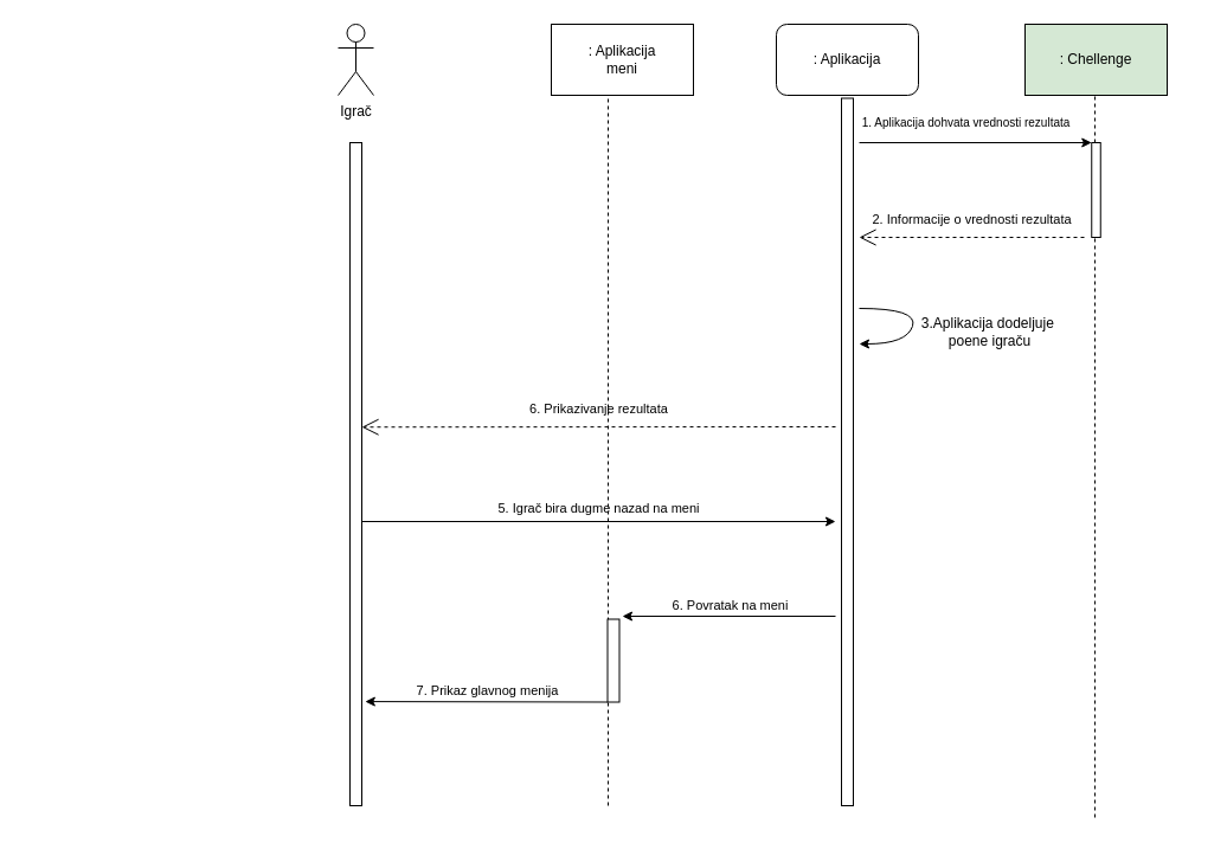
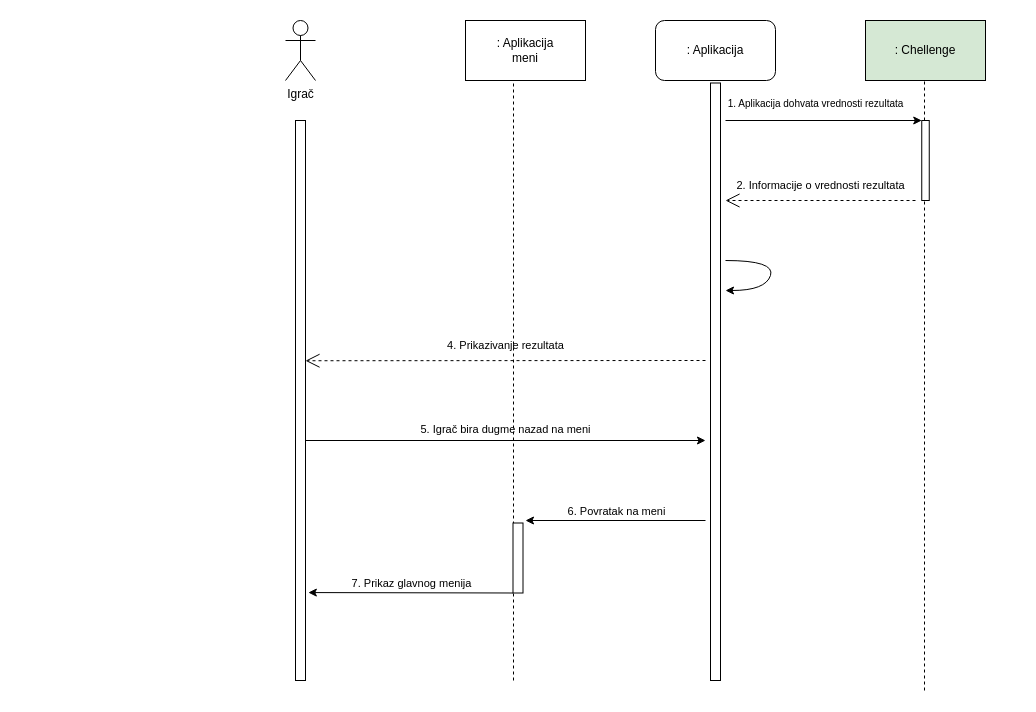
  <mxCell id="0" />
  <mxCell id="1" parent="0" />
  <mxCell id="2" value="Igrač" style="shape=umlActor;verticalLabelPosition=bottom;verticalAlign=top;html=1;outlineConnect=0;labelBackgroundColor=none;" parent="1" vertex="1"><mxGeometry x="285" y="20" width="30" height="60" as="geometry" /></mxCell>
  <mxCell id="3" value="&lt;div&gt;: Aplikacija&lt;/div&gt;&lt;div&gt;meni&lt;/div&gt;" style="rounded=0;whiteSpace=wrap;html=1;labelBackgroundColor=none;" parent="1" vertex="1"><mxGeometry x="465" y="20" width="120" height="60" as="geometry" /></mxCell>
  <mxCell id="4" value=": Aplikacija" style="whiteSpace=wrap;html=1;labelBackgroundColor=none;rounded=1;" parent="1" vertex="1"><mxGeometry x="655" y="20" width="120" height="60" as="geometry" /></mxCell>
  <mxCell id="5" value=": Chellenge" style="rounded=0;whiteSpace=wrap;html=1;labelBackgroundColor=none;fillColor=#d5e8d4;" parent="1" vertex="1"><mxGeometry x="865" y="20" width="120" height="60" as="geometry" /></mxCell>
  <mxCell id="6" value="" style="rounded=0;whiteSpace=wrap;html=1;rotation=90;labelBackgroundColor=none;" parent="1" vertex="1"><mxGeometry x="20" y="395" width="560" height="10" as="geometry" /></mxCell>
  <mxCell id="7" value="" style="rounded=0;whiteSpace=wrap;html=1;rotation=90;labelBackgroundColor=none;" parent="1" vertex="1"><mxGeometry x="416.25" y="376.25" width="597.5" height="10" as="geometry" /></mxCell>
  <mxCell id="8" value="" style="endArrow=none;dashed=1;html=1;rounded=0;entryX=0.4;entryY=1;entryDx=0;entryDy=0;entryPerimeter=0;labelBackgroundColor=none;fontColor=default;" parent="1" target="3" edge="1"><mxGeometry width="50" height="50" relative="1" as="geometry"><mxPoint x="513" y="680" as="sourcePoint" /><mxPoint x="515" y="120" as="targetPoint" /></mxGeometry></mxCell>
  <mxCell id="9" value="" style="endArrow=classic;html=1;rounded=0;entryX=0.118;entryY=1.011;entryDx=0;entryDy=0;entryPerimeter=0;labelBackgroundColor=none;fontColor=default;" parent="1" edge="1"><mxGeometry relative="1" as="geometry"><mxPoint x="725" y="120" as="sourcePoint" /><mxPoint x="921.247" y="120" as="targetPoint" /></mxGeometry></mxCell>
  <mxCell id="10" value="&lt;div&gt;&lt;font style=&quot;font-size: 10px;&quot;&gt;1. Aplikacija dohvata vrednosti rezultata&lt;/font&gt;&lt;/div&gt;&lt;div&gt;&lt;font style=&quot;font-size: 10px;&quot;&gt;&lt;br&gt;&lt;/font&gt;&lt;/div&gt;" style="text;html=1;align=center;verticalAlign=middle;resizable=0;points=[];autosize=1;strokeColor=none;fillColor=none;labelBackgroundColor=none;" parent="1" vertex="1"><mxGeometry x="715" y="90" width="200" height="40" as="geometry" /></mxCell>
  <mxCell id="11" value="&lt;font style=&quot;font-size: 11px;&quot;&gt;2. Informacije o vrednosti rezultata&lt;/font&gt;" style="text;html=1;align=center;verticalAlign=middle;resizable=0;points=[];autosize=1;strokeColor=none;fillColor=none;rotation=0;labelBackgroundColor=none;" parent="1" vertex="1"><mxGeometry x="725" y="170" width="190" height="30" as="geometry" /></mxCell>
- <mxCell id="12" value="&lt;font style=&quot;font-size: 11px;&quot;&gt;6. Prikazivanje rezultata&lt;/font&gt;" style="text;html=1;align=center;verticalAlign=middle;resizable=0;points=[];autosize=1;strokeColor=none;fillColor=none;labelBackgroundColor=none;" parent="1" vertex="1"><mxGeometry x="435" y="330" width="140" height="30" as="geometry" /></mxCell>
+ <mxCell id="12" value="&lt;font style=&quot;font-size: 11px;&quot;&gt;4. Prikazivanje rezultata&lt;/font&gt;" style="text;html=1;align=center;verticalAlign=middle;resizable=0;points=[];autosize=1;strokeColor=none;fillColor=none;labelBackgroundColor=none;" parent="1" vertex="1"><mxGeometry x="435" y="330" width="140" height="30" as="geometry" /></mxCell>
  <mxCell id="13" value="" style="endArrow=classic;html=1;rounded=0;labelBackgroundColor=none;fontColor=default;" parent="1" edge="1"><mxGeometry relative="1" as="geometry"><mxPoint x="305" y="440" as="sourcePoint" /><mxPoint x="705" y="440" as="targetPoint" /></mxGeometry></mxCell>
  <mxCell id="14" value="&lt;div&gt;5. Igrač bira dugme nazad na meni&lt;/div&gt;" style="edgeLabel;resizable=0;html=1;align=center;verticalAlign=middle;labelBackgroundColor=none;" parent="13" connectable="0" vertex="1"><mxGeometry relative="1" as="geometry"><mxPoint x="-1" y="-12" as="offset" /></mxGeometry></mxCell>
  <mxCell id="15" value="" style="rounded=0;whiteSpace=wrap;html=1;rotation=90;labelBackgroundColor=none;" parent="1" vertex="1"><mxGeometry x="482.5" y="552.5" width="70" height="10" as="geometry" /></mxCell>
  <mxCell id="16" value="" style="endArrow=classic;html=1;rounded=0;labelBackgroundColor=none;fontColor=default;" parent="1" edge="1"><mxGeometry relative="1" as="geometry"><mxPoint x="705" y="520" as="sourcePoint" /><mxPoint x="525" y="520" as="targetPoint" /></mxGeometry></mxCell>
  <mxCell id="17" value="&lt;div&gt;6. Povratak na meni&lt;/div&gt;" style="edgeLabel;resizable=0;html=1;align=center;verticalAlign=middle;labelBackgroundColor=none;" parent="16" connectable="0" vertex="1"><mxGeometry relative="1" as="geometry"><mxPoint y="-10" as="offset" /></mxGeometry></mxCell>
  <mxCell id="18" value="" style="endArrow=classic;html=1;rounded=0;exitX=1;exitY=1;exitDx=0;exitDy=0;entryX=0.843;entryY=-0.283;entryDx=0;entryDy=0;entryPerimeter=0;labelBackgroundColor=none;fontColor=default;" parent="1" source="15" target="6" edge="1"><mxGeometry relative="1" as="geometry"><mxPoint x="365" y="600" as="sourcePoint" /><mxPoint x="465" y="600" as="targetPoint" /></mxGeometry></mxCell>
  <mxCell id="19" value="7. Prikaz glavnog menija" style="edgeLabel;resizable=0;html=1;align=center;verticalAlign=middle;labelBackgroundColor=none;" parent="18" connectable="0" vertex="1"><mxGeometry relative="1" as="geometry"><mxPoint y="-10" as="offset" /></mxGeometry></mxCell>
  <mxCell id="20" value="" style="endArrow=open;endSize=12;dashed=1;html=1;rounded=0;entryX=0.429;entryY=0;entryDx=0;entryDy=0;entryPerimeter=0;labelBackgroundColor=none;fontColor=default;" parent="1" target="6" edge="1"><mxGeometry width="160" relative="1" as="geometry"><mxPoint x="705" y="360" as="sourcePoint" /><mxPoint x="555" y="300" as="targetPoint" /></mxGeometry></mxCell>
  <mxCell id="21" value="" style="endArrow=open;endSize=12;dashed=1;html=1;rounded=0;labelBackgroundColor=none;fontColor=default;" parent="1" edge="1"><mxGeometry width="160" relative="1" as="geometry"><mxPoint x="915" y="200" as="sourcePoint" /><mxPoint x="725" y="200" as="targetPoint" /></mxGeometry></mxCell>
  <mxCell id="22" value="" style="endArrow=none;dashed=1;html=1;rounded=0;entryX=0.4;entryY=1;entryDx=0;entryDy=0;entryPerimeter=0;labelBackgroundColor=none;fontColor=default;" parent="1" edge="1"><mxGeometry width="50" height="50" relative="1" as="geometry"><mxPoint x="924" y="690" as="sourcePoint" /><mxPoint x="924" y="80" as="targetPoint" /></mxGeometry></mxCell>
  <mxCell id="23" value="" style="rounded=0;whiteSpace=wrap;html=1;direction=south;labelBackgroundColor=none;" parent="1" vertex="1"><mxGeometry x="921.25" y="120" width="7.5" height="80" as="geometry" /></mxCell>
  <mxCell id="24" value="" style="curved=1;endArrow=classic;html=1;rounded=0;labelBackgroundColor=none;fontColor=default;" parent="1" edge="1"><mxGeometry width="50" height="50" relative="1" as="geometry"><mxPoint x="725" y="260" as="sourcePoint" /><mxPoint x="725" y="290" as="targetPoint" /><Array as="points"><mxPoint x="775" y="260" /><mxPoint x="765" y="290" /></Array></mxGeometry></mxCell>
- <mxCell id="25" value="&lt;div&gt;3.Aplikacija dodeljuje&amp;nbsp;&lt;/div&gt;&lt;div&gt;poene igraču&lt;/div&gt;" style="text;html=1;align=center;verticalAlign=middle;resizable=0;points=[];autosize=1;strokeColor=none;fillColor=none;labelBackgroundColor=none;" parent="1" vertex="1"><mxGeometry x="765" y="260" width="140" height="40" as="geometry" /></mxCell>
